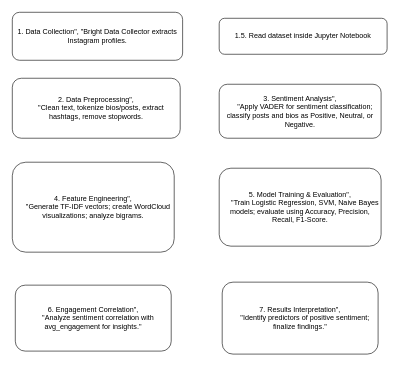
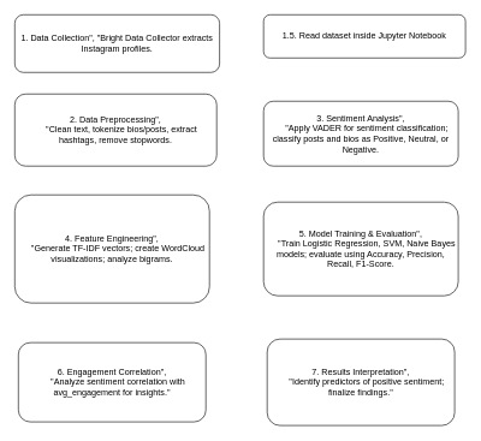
  <mxCell id="0" />
  <mxCell id="1" parent="0" />
  <mxCell id="2" value="1. Data Collection&quot;, &quot;Bright Data Collector extracts Instagram profiles." style="rounded=1;whiteSpace=wrap;html=1;" vertex="1" parent="1"><mxGeometry x="20" y="20" width="284" height="80" as="geometry" /></mxCell>
- <mxCell id="3" value="1.5. Read dataset inside Jupyter Notebook" style="rounded=1;whiteSpace=wrap;html=1;" vertex="1" parent="1"><mxGeometry x="365" y="30" width="280" height="60" as="geometry" /></mxCell>
+ <mxCell id="3" value="1.5. Read dataset inside Jupyter Notebook" style="rounded=1;whiteSpace=wrap;html=1;" vertex="1" parent="1"><mxGeometry x="365" y="20" width="280" height="60" as="geometry" /></mxCell>
  <mxCell id="4" value="2. Data Preprocessing&quot;, &lt;br&gt;&amp;nbsp;&amp;nbsp;&amp;nbsp;&amp;nbsp; &quot;Clean text, tokenize bios/posts, extract hashtags, remove stopwords." style="rounded=1;whiteSpace=wrap;html=1;" vertex="1" parent="1"><mxGeometry x="20" y="130" width="280" height="100" as="geometry" /></mxCell>
  <mxCell id="5" value="3. Sentiment Analysis&quot;, &lt;br&gt;&amp;nbsp;&amp;nbsp;&amp;nbsp;&amp;nbsp; &quot;Apply VADER for sentiment classification; classify posts and bios as Positive, Neutral, or Negative." style="rounded=1;whiteSpace=wrap;html=1;" vertex="1" parent="1"><mxGeometry x="365" y="140" width="270" height="90" as="geometry" /></mxCell>
  <mxCell id="6" value="4. Feature Engineering&quot;, &lt;br&gt;&amp;nbsp;&amp;nbsp;&amp;nbsp;&amp;nbsp; &quot;Generate TF-IDF vectors; create WordCloud visualizations; analyze bigrams." style="rounded=1;whiteSpace=wrap;html=1;" vertex="1" parent="1"><mxGeometry x="20" y="270" width="270" height="150" as="geometry" /></mxCell>
  <mxCell id="7" value="5. Model Training &amp;amp; Evaluation&quot;, &lt;br&gt;&amp;nbsp;&amp;nbsp;&amp;nbsp;&amp;nbsp; &quot;Train Logistic Regression, SVM, Naive Bayes models; evaluate using Accuracy, Precision, Recall, F1-Score." style="rounded=1;whiteSpace=wrap;html=1;" vertex="1" parent="1"><mxGeometry x="365" y="280" width="270" height="130" as="geometry" /></mxCell>
  <mxCell id="8" value="6. Engagement Correlation&quot;, &lt;br&gt;&amp;nbsp;&amp;nbsp;&amp;nbsp;&amp;nbsp; &quot;Analyze sentiment correlation with avg_engagement for insights.&quot;" style="rounded=1;whiteSpace=wrap;html=1;" vertex="1" parent="1"><mxGeometry x="25" y="475" width="260" height="110" as="geometry" /></mxCell>
  <mxCell id="9" value="7. Results Interpretation&quot;, &lt;br&gt;&amp;nbsp;&amp;nbsp;&amp;nbsp;&amp;nbsp; &quot;Identify predictors of positive sentiment; finalize findings.&quot;" style="rounded=1;whiteSpace=wrap;html=1;" vertex="1" parent="1"><mxGeometry x="370" y="470" width="260" height="120" as="geometry" /></mxCell>
